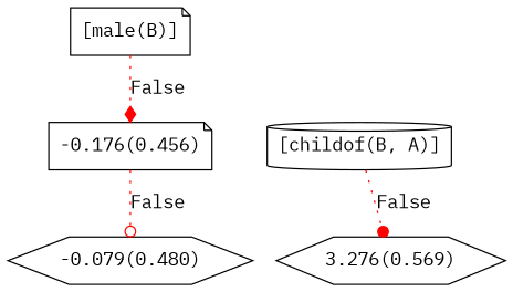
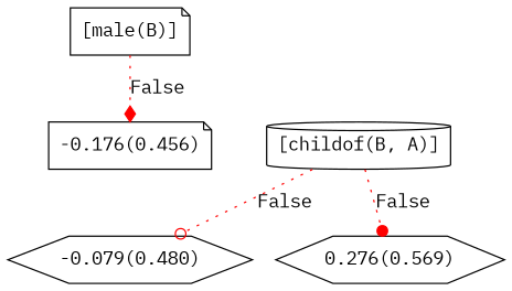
  digraph {
    fontname="IBM Plex Mono"
    node [fontname="IBM Plex Mono" shape=note]
    edge [color=red fontname="IBM Plex Mono" style=dotted]
    n1 [label="[male(B)]"]
    n2 [label="-0.176(0.456)"]
    n3 [label="[childof(B, A)]" shape=cylinder]
-   n4 [label="3.276(0.569)" shape=hexagon]
+   n4 [label="0.276(0.569)" shape=hexagon]
    n5 [label="-0.079(0.480)" shape=hexagon]
    n1 -> n2 [arrowhead=diamond label=False]
    n3 -> n4 [arrowhead=dot label=False]
-   n2 -> n5 [arrowhead=odot label=False]
+   n3 -> n5 [arrowhead=odot label=False]
  }
